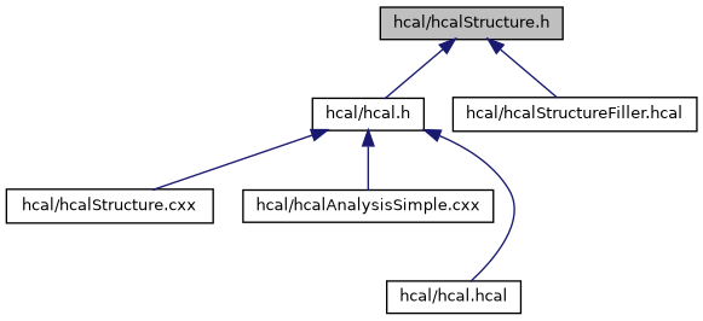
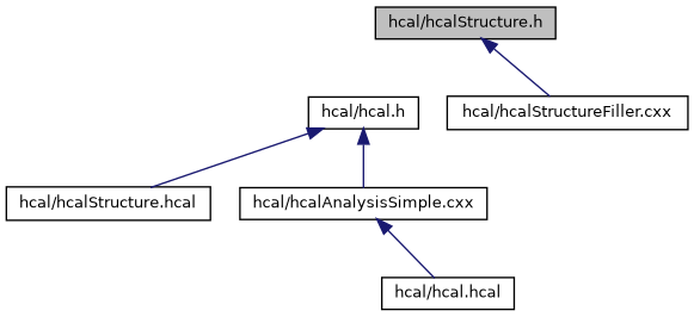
  digraph {
    node [color=black fillcolor=white fontname=Helvetica fontsize=10 shape=record style=filled]
    edge [color=midnightblue dir=back fontname=Helvetica fontsize=10 labelfontname=Helvetica labelfontsize=10 style=solid]
    n1 [fillcolor=grey75 fontcolor=black height=0.2 label="hcal/hcalStructure.h" width=0.4]
    n2 [height=0.2 label="hcal/hcal.h" width=0.4]
-   n3 [height=0.2 label="hcal/hcalStructureFiller.hcal" width=0.4]
-   n4 [height=0.2 label="hcal/hcalStructure.cxx" width=0.4]
+   n3 [height=0.2 label="hcal/hcalStructureFiller.cxx" width=0.4]
+   n4 [height=0.2 label="hcal/hcalStructure.hcal" width=0.4]
    n5 [height=0.2 label="hcal/hcalAnalysisSimple.cxx" width=0.4]
    n6 [height=0.2 label="hcal/hcal.hcal" width=0.4]
-   n1 -> n2
    n1 -> n3
    n2 -> n4
    n2 -> n5
-   n2 -> n6
+   n5 -> n6
  }
